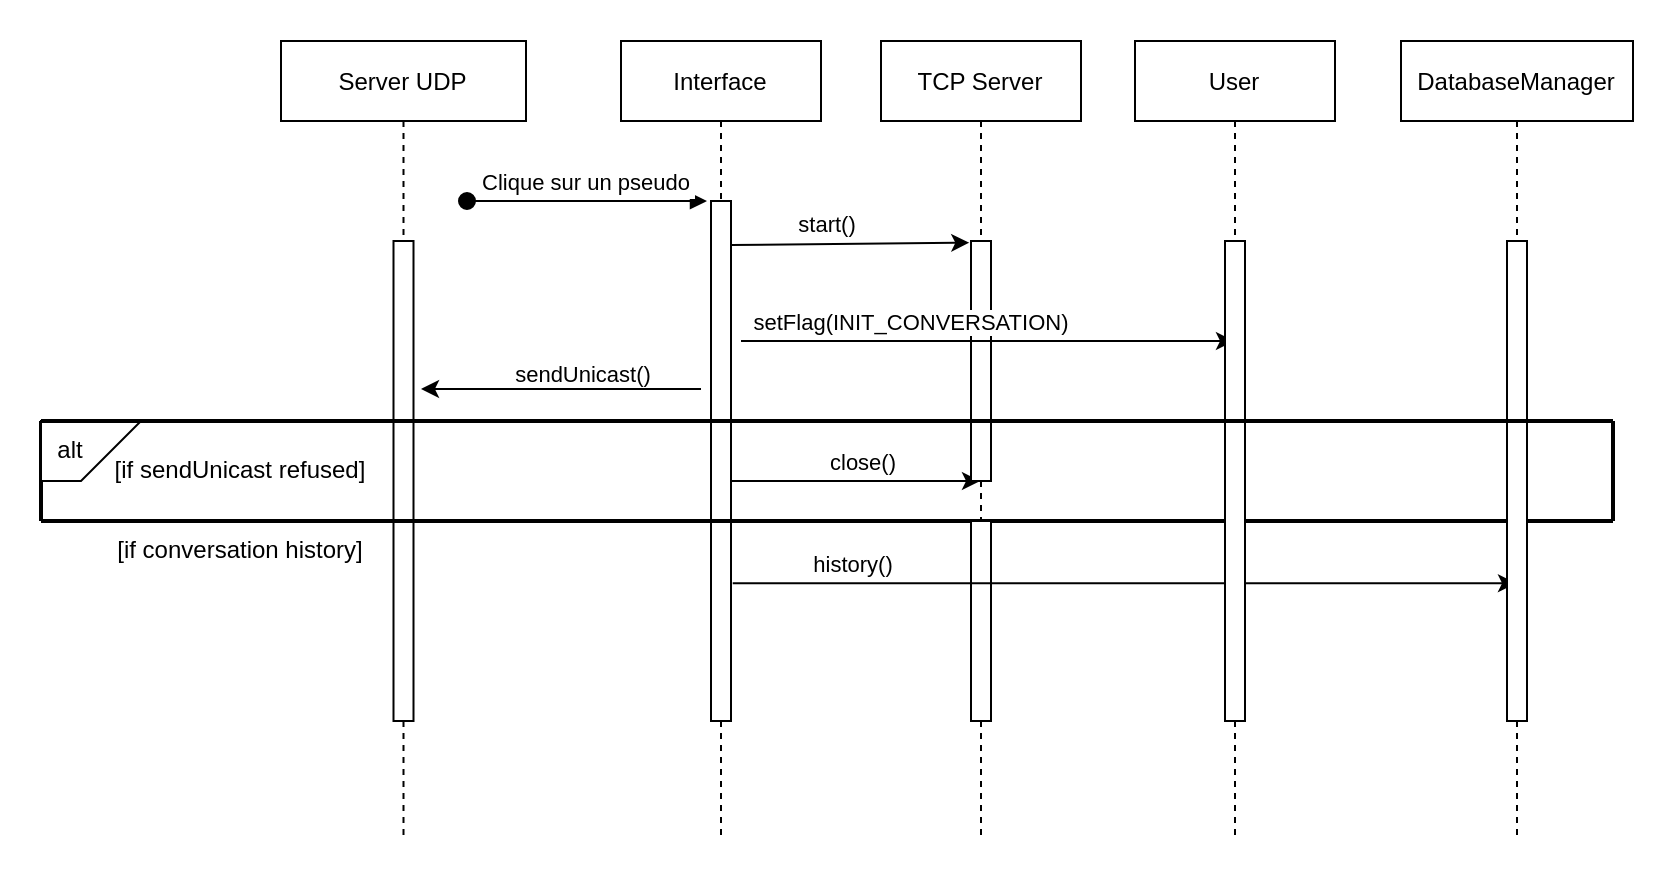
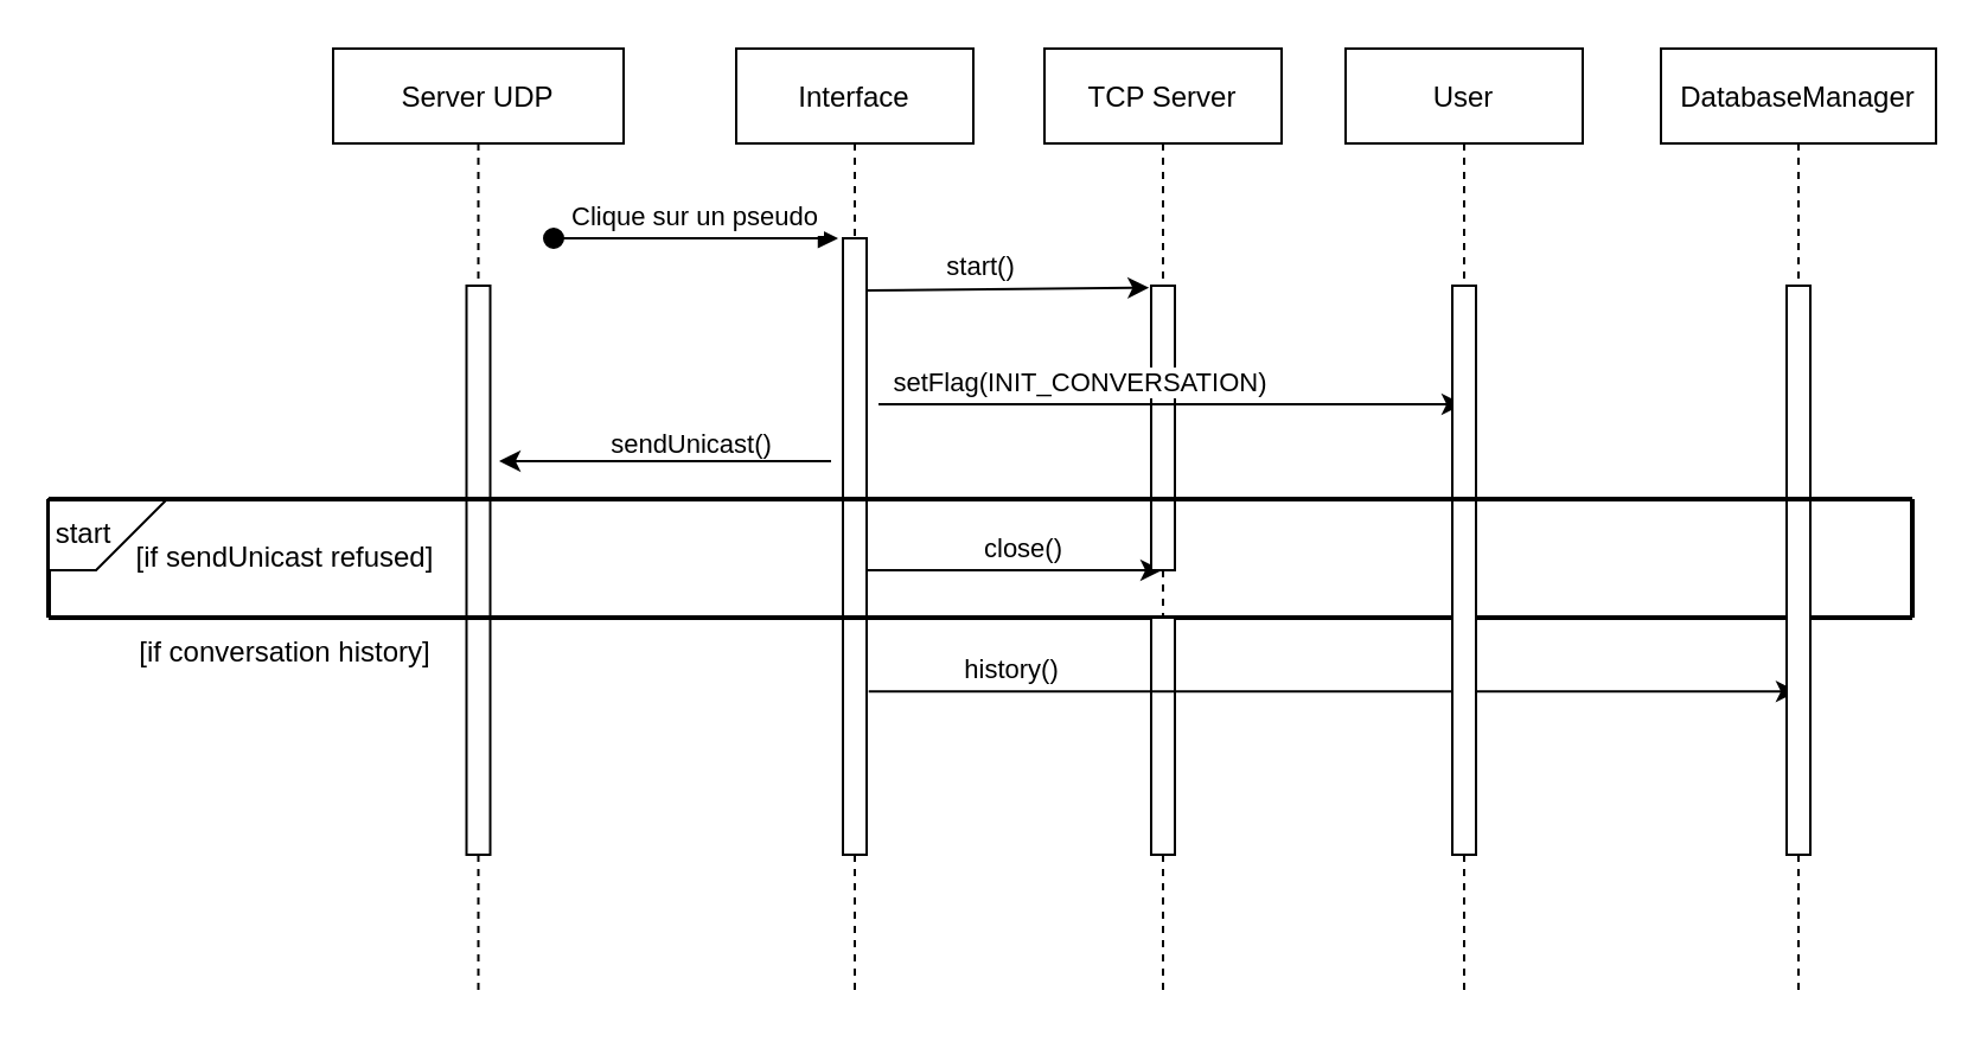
  <mxCell id="0" />
  <mxCell id="1" parent="0" />
  <mxCell id="2" value="Server UDP" style="shape=umlLifeline;perimeter=lifelinePerimeter;container=1;collapsible=0;recursiveResize=0;rounded=0;shadow=0;strokeWidth=1;" vertex="1" parent="1"><mxGeometry x="140" y="20" width="122.5" height="400" as="geometry" /></mxCell>
  <mxCell id="3" value="" style="points=[];perimeter=orthogonalPerimeter;rounded=0;shadow=0;strokeWidth=1;" vertex="1" parent="2"><mxGeometry x="56.25" y="100" width="10" height="240" as="geometry" /></mxCell>
  <mxCell id="4" value="Interface" style="shape=umlLifeline;perimeter=lifelinePerimeter;container=1;collapsible=0;recursiveResize=0;rounded=0;shadow=0;strokeWidth=1;" vertex="1" parent="1"><mxGeometry x="310" y="20" width="100" height="400" as="geometry" /></mxCell>
  <mxCell id="5" value="" style="endArrow=classic;html=1;rounded=0;entryX=-0.086;entryY=0.007;entryDx=0;entryDy=0;entryPerimeter=0;" edge="1" parent="4" target="14"><mxGeometry width="50" height="50" relative="1" as="geometry"><mxPoint x="55" y="102" as="sourcePoint" /><mxPoint x="220" y="102" as="targetPoint" /></mxGeometry></mxCell>
  <mxCell id="6" value="start()" style="edgeLabel;html=1;align=center;verticalAlign=middle;resizable=0;points=[];" vertex="1" connectable="0" parent="5"><mxGeometry x="0.327" relative="1" as="geometry"><mxPoint x="-31" y="-10" as="offset" /></mxGeometry></mxCell>
  <mxCell id="7" value="" style="points=[];perimeter=orthogonalPerimeter;rounded=0;shadow=0;strokeWidth=1;" vertex="1" parent="4"><mxGeometry x="45" y="80" width="10" height="260" as="geometry" /></mxCell>
  <mxCell id="8" value="" style="endArrow=classic;html=1;rounded=0;" edge="1" parent="4"><mxGeometry width="50" height="50" relative="1" as="geometry"><mxPoint x="40" y="174" as="sourcePoint" /><mxPoint x="-100" y="174" as="targetPoint" /></mxGeometry></mxCell>
  <mxCell id="9" value="sendUnicast()" style="edgeLabel;html=1;align=center;verticalAlign=middle;resizable=0;points=[];" vertex="1" connectable="0" parent="8"><mxGeometry x="0.49" relative="1" as="geometry"><mxPoint x="44" y="-8" as="offset" /></mxGeometry></mxCell>
  <mxCell id="10" value="" style="endArrow=classic;html=1;rounded=0;" edge="1" parent="4" target="13"><mxGeometry width="50" height="50" relative="1" as="geometry"><mxPoint x="55.0" y="220" as="sourcePoint" /><mxPoint x="220" y="220" as="targetPoint" /></mxGeometry></mxCell>
  <mxCell id="11" value="close()" style="edgeLabel;html=1;align=center;verticalAlign=middle;resizable=0;points=[];" vertex="1" connectable="0" parent="10"><mxGeometry x="0.327" relative="1" as="geometry"><mxPoint x="-18" y="-10" as="offset" /></mxGeometry></mxCell>
  <mxCell id="12" value="" style="endArrow=none;html=1;rounded=0;fontFamily=Helvetica;fontSize=12;fontColor=default;strokeWidth=2;" edge="1" parent="4"><mxGeometry width="50" height="50" relative="1" as="geometry"><mxPoint x="-290.0" y="240" as="sourcePoint" /><mxPoint x="496" y="240" as="targetPoint" /></mxGeometry></mxCell>
  <mxCell id="13" value="TCP Server" style="shape=umlLifeline;perimeter=lifelinePerimeter;container=1;collapsible=0;recursiveResize=0;rounded=0;shadow=0;strokeWidth=1;" vertex="1" parent="1"><mxGeometry x="440" y="20" width="100" height="400" as="geometry" /></mxCell>
  <mxCell id="14" value="" style="points=[];perimeter=orthogonalPerimeter;rounded=0;shadow=0;strokeWidth=1;" vertex="1" parent="13"><mxGeometry x="45" y="100" width="10" height="120" as="geometry" /></mxCell>
  <mxCell id="15" value="" style="endArrow=classic;html=1;rounded=0;" edge="1" parent="13" target="23"><mxGeometry width="50" height="50" relative="1" as="geometry"><mxPoint x="-70" y="150" as="sourcePoint" /><mxPoint x="83.81" y="150" as="targetPoint" /></mxGeometry></mxCell>
  <mxCell id="16" value="setFlag(INIT_CONVERSATION)" style="edgeLabel;html=1;align=center;verticalAlign=middle;resizable=0;points=[];" vertex="1" connectable="0" parent="15"><mxGeometry x="0.327" relative="1" as="geometry"><mxPoint x="-80" y="-10" as="offset" /></mxGeometry></mxCell>
  <mxCell id="17" value="" style="points=[];perimeter=orthogonalPerimeter;rounded=0;shadow=0;strokeWidth=1;" vertex="1" parent="13"><mxGeometry x="45" y="240" width="10" height="100" as="geometry" /></mxCell>
  <mxCell id="18" value="" style="endArrow=classic;html=1;rounded=0;" edge="1" parent="13" target="20"><mxGeometry width="50" height="50" relative="1" as="geometry"><mxPoint x="-74.14" y="271.16" as="sourcePoint" /><mxPoint x="45.0" y="270" as="targetPoint" /></mxGeometry></mxCell>
  <mxCell id="19" value="history()" style="edgeLabel;html=1;align=center;verticalAlign=middle;resizable=0;points=[];" vertex="1" connectable="0" parent="18"><mxGeometry x="0.327" relative="1" as="geometry"><mxPoint x="-200" y="-10" as="offset" /></mxGeometry></mxCell>
  <mxCell id="20" value="DatabaseManager" style="shape=umlLifeline;perimeter=lifelinePerimeter;container=1;collapsible=0;recursiveResize=0;rounded=0;shadow=0;strokeWidth=1;" vertex="1" parent="1"><mxGeometry x="700" y="20" width="116" height="400" as="geometry" /></mxCell>
  <mxCell id="21" value="" style="points=[];perimeter=orthogonalPerimeter;rounded=0;shadow=0;strokeWidth=1;" vertex="1" parent="20"><mxGeometry x="53" y="100" width="10" height="240" as="geometry" /></mxCell>
  <mxCell id="22" value="" style="endArrow=none;html=1;rounded=0;fontFamily=Helvetica;fontSize=12;fontColor=default;strokeWidth=2;" edge="1" parent="20"><mxGeometry width="50" height="50" relative="1" as="geometry"><mxPoint x="106" y="240" as="sourcePoint" /><mxPoint x="106" y="190" as="targetPoint" /></mxGeometry></mxCell>
  <mxCell id="23" value="User" style="shape=umlLifeline;perimeter=lifelinePerimeter;container=1;collapsible=0;recursiveResize=0;rounded=0;shadow=0;strokeWidth=1;" vertex="1" parent="1"><mxGeometry x="567" y="20" width="100" height="400" as="geometry" /></mxCell>
  <mxCell id="24" value="" style="points=[];perimeter=orthogonalPerimeter;rounded=0;shadow=0;strokeWidth=1;" vertex="1" parent="23"><mxGeometry x="45" y="100" width="10" height="240" as="geometry" /></mxCell>
  <mxCell id="25" value="" style="endArrow=none;html=1;rounded=0;fontFamily=Helvetica;fontSize=12;fontColor=default;strokeWidth=2;" edge="1" parent="1"><mxGeometry width="50" height="50" relative="1" as="geometry"><mxPoint x="20" y="260" as="sourcePoint" /><mxPoint x="20" y="210" as="targetPoint" /></mxGeometry></mxCell>
- <mxCell id="26" value="alt&amp;nbsp;&amp;nbsp;&amp;nbsp;&amp;nbsp;&amp;nbsp;&amp;nbsp; " style="shape=card;whiteSpace=wrap;html=1;rounded=0;shadow=0;fontFamily=Helvetica;fontSize=12;fontColor=default;strokeColor=default;strokeWidth=1;fillColor=default;gradientColor=none;flipV=1;flipH=1;" vertex="1" parent="1"><mxGeometry x="20" y="210" width="50" height="30" as="geometry" /></mxCell>
+ <mxCell id="26" value="start&amp;nbsp;&amp;nbsp;&amp;nbsp;&amp;nbsp;&amp;nbsp;&amp;nbsp; " style="shape=card;whiteSpace=wrap;html=1;rounded=0;shadow=0;fontFamily=Helvetica;fontSize=12;fontColor=default;strokeColor=default;strokeWidth=1;fillColor=default;gradientColor=none;flipV=1;flipH=1;" vertex="1" parent="1"><mxGeometry x="20" y="210" width="50" height="30" as="geometry" /></mxCell>
  <mxCell id="27" value="&lt;div&gt;[if sendUnicast refused]&lt;br&gt;&lt;/div&gt;" style="text;html=1;strokeColor=none;fillColor=none;align=center;verticalAlign=middle;whiteSpace=wrap;rounded=0;shadow=0;fontFamily=Helvetica;fontSize=12;fontColor=default;" vertex="1" parent="1"><mxGeometry x="50" y="220" width="140" height="30" as="geometry" /></mxCell>
  <mxCell id="28" value="Clique sur un pseudo" style="verticalAlign=bottom;startArrow=oval;endArrow=block;startSize=8;shadow=0;strokeWidth=1;" edge="1" parent="1"><mxGeometry relative="1" as="geometry"><mxPoint x="233" y="100" as="sourcePoint" /><mxPoint x="353" y="100" as="targetPoint" /></mxGeometry></mxCell>
  <mxCell id="29" value="" style="endArrow=none;html=1;rounded=0;fontFamily=Helvetica;fontSize=12;fontColor=default;strokeWidth=2;" edge="1" parent="1"><mxGeometry width="50" height="50" relative="1" as="geometry"><mxPoint x="20" y="210" as="sourcePoint" /><mxPoint x="806" y="210" as="targetPoint" /></mxGeometry></mxCell>
  <mxCell id="30" value="&lt;div&gt;[if conversation history]&lt;br&gt;&lt;/div&gt;" style="text;html=1;strokeColor=none;fillColor=none;align=center;verticalAlign=middle;whiteSpace=wrap;rounded=0;shadow=0;fontFamily=Helvetica;fontSize=12;fontColor=default;" vertex="1" parent="1"><mxGeometry x="50" y="260" width="140" height="30" as="geometry" /></mxCell>
